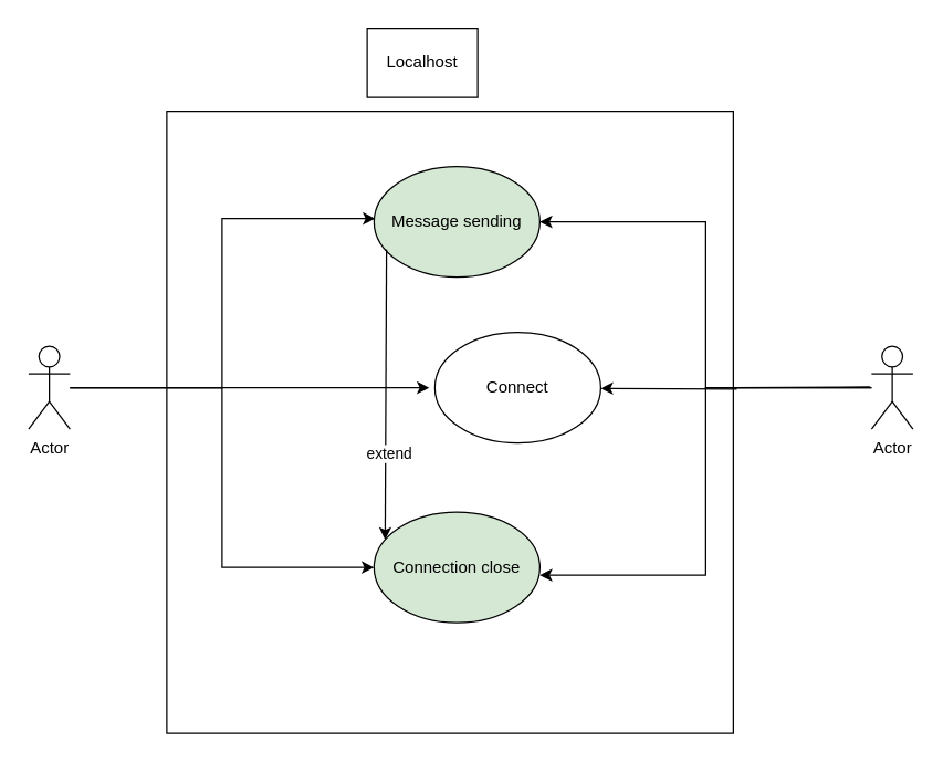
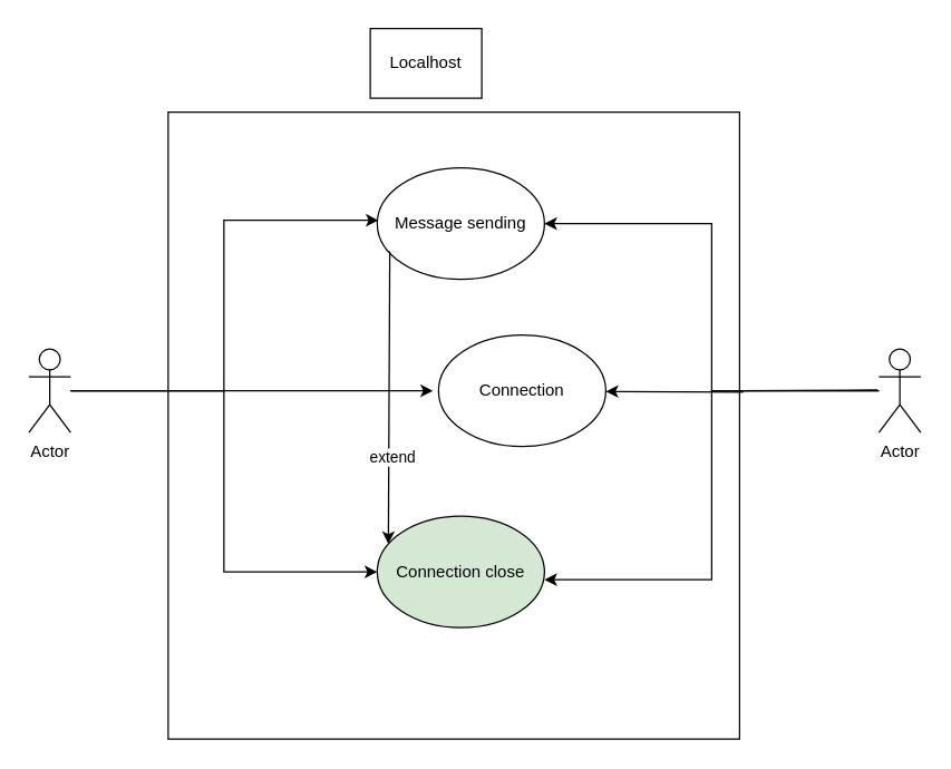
  <mxCell id="0" />
  <mxCell id="1" parent="0" />
  <mxCell id="2" value="Localhost" style="rounded=0;whiteSpace=wrap;html=1;" parent="1" vertex="1"><mxGeometry x="265" y="20" width="80" height="50" as="geometry" /></mxCell>
  <mxCell id="3" value="" style="rounded=0;whiteSpace=wrap;html=1;" parent="1" vertex="1"><mxGeometry x="120" y="80" width="410" height="450" as="geometry" /></mxCell>
  <mxCell id="4" style="edgeStyle=orthogonalEdgeStyle;rounded=0;orthogonalLoop=1;jettySize=auto;html=1;entryX=0;entryY=0.5;entryDx=0;entryDy=0;" edge="1" parent="1" source="7" target="14"><mxGeometry relative="1" as="geometry" /></mxCell>
  <mxCell id="5" style="edgeStyle=orthogonalEdgeStyle;rounded=0;orthogonalLoop=1;jettySize=auto;html=1;entryX=0.007;entryY=0.47;entryDx=0;entryDy=0;entryPerimeter=0;" edge="1" parent="1" source="7" target="13"><mxGeometry relative="1" as="geometry"><mxPoint x="35" y="160" as="targetPoint" /></mxGeometry></mxCell>
  <mxCell id="6" style="edgeStyle=orthogonalEdgeStyle;rounded=0;orthogonalLoop=1;jettySize=auto;html=1;" edge="1" parent="1" source="7"><mxGeometry relative="1" as="geometry"><mxPoint x="310" y="280" as="targetPoint" /></mxGeometry></mxCell>
  <mxCell id="7" value="Actor" style="shape=umlActor;verticalLabelPosition=bottom;verticalAlign=top;html=1;outlineConnect=0;" parent="1" vertex="1"><mxGeometry x="20" y="250" width="30" height="60" as="geometry" /></mxCell>
  <mxCell id="8" style="edgeStyle=orthogonalEdgeStyle;rounded=0;orthogonalLoop=1;jettySize=auto;html=1;entryX=1.008;entryY=0.638;entryDx=0;entryDy=0;entryPerimeter=0;" edge="1" parent="1"><mxGeometry relative="1" as="geometry"><mxPoint x="629.04" y="279.48" as="sourcePoint" /><mxPoint x="434" y="280.52" as="targetPoint" /></mxGeometry></mxCell>
  <mxCell id="9" style="edgeStyle=orthogonalEdgeStyle;rounded=0;orthogonalLoop=1;jettySize=auto;html=1;entryX=1;entryY=0.5;entryDx=0;entryDy=0;" edge="1" parent="1" source="11" target="13"><mxGeometry relative="1" as="geometry" /></mxCell>
  <mxCell id="10" style="edgeStyle=orthogonalEdgeStyle;rounded=0;orthogonalLoop=1;jettySize=auto;html=1;entryX=1;entryY=0.57;entryDx=0;entryDy=0;entryPerimeter=0;" edge="1" parent="1" source="11" target="14"><mxGeometry relative="1" as="geometry" /></mxCell>
  <mxCell id="11" value="Actor" style="shape=umlActor;verticalLabelPosition=bottom;verticalAlign=top;html=1;outlineConnect=0;" parent="1" vertex="1"><mxGeometry x="630" y="250" width="30" height="60" as="geometry" /></mxCell>
- <mxCell id="12" value="Connect" style="ellipse;whiteSpace=wrap;html=1;" vertex="1" parent="1"><mxGeometry x="314" y="240" width="120" height="80" as="geometry" /></mxCell>
- <mxCell id="13" value="Message sending" style="ellipse;whiteSpace=wrap;html=1;fillColor=#d5e8d4;" vertex="1" parent="1"><mxGeometry x="270" y="120" width="120" height="80" as="geometry" /></mxCell>
+ <mxCell id="12" value="Connection" style="ellipse;whiteSpace=wrap;html=1;" vertex="1" parent="1"><mxGeometry x="314" y="240" width="120" height="80" as="geometry" /></mxCell>
+ <mxCell id="13" value="Message sending" style="ellipse;whiteSpace=wrap;html=1;" vertex="1" parent="1"><mxGeometry x="270" y="120" width="120" height="80" as="geometry" /></mxCell>
  <mxCell id="14" value="Connection close" style="ellipse;whiteSpace=wrap;html=1;fillColor=#d5e8d4;" vertex="1" parent="1"><mxGeometry x="270" y="370" width="120" height="80" as="geometry" /></mxCell>
  <mxCell id="15" value="" style="endArrow=classic;html=1;rounded=0;exitX=0.075;exitY=0.738;exitDx=0;exitDy=0;exitPerimeter=0;" edge="1" parent="1"><mxGeometry relative="1" as="geometry"><mxPoint x="279" y="180" as="sourcePoint" /><mxPoint x="278" y="390" as="targetPoint" /></mxGeometry></mxCell>
  <mxCell id="16" value="extend" style="edgeLabel;html=1;align=center;verticalAlign=middle;resizable=0;points=[];" vertex="1" connectable="0" parent="15"><mxGeometry x="-0.01" y="2" relative="1" as="geometry"><mxPoint y="43" as="offset" /></mxGeometry></mxCell>
